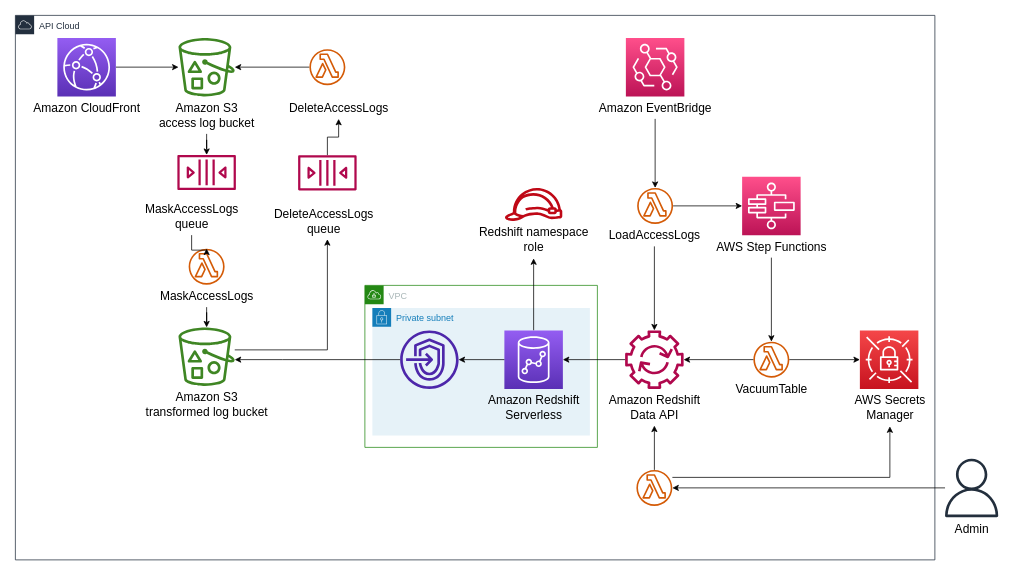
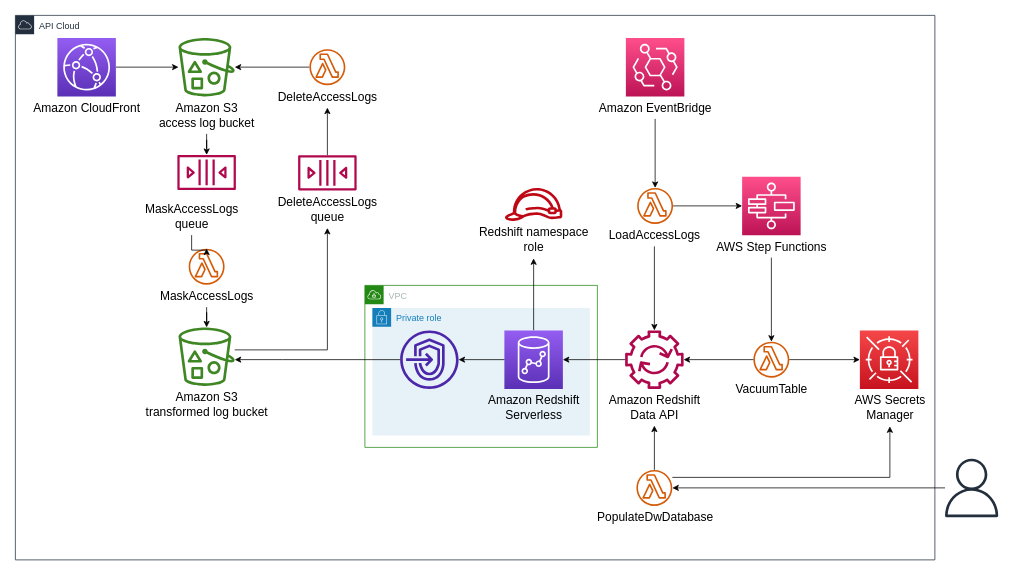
  <mxCell id="0" />
  <mxCell id="1" parent="0" />
  <mxCell id="2" value="VPC" style="points=[[0,0],[0.25,0],[0.5,0],[0.75,0],[1,0],[1,0.25],[1,0.5],[1,0.75],[1,1],[0.75,1],[0.5,1],[0.25,1],[0,1],[0,0.75],[0,0.5],[0,0.25]];outlineConnect=0;gradientColor=none;html=1;whiteSpace=wrap;fontSize=12;fontStyle=0;container=1;pointerEvents=0;collapsible=0;recursiveResize=0;shape=mxgraph.aws4.group;grIcon=mxgraph.aws4.group_vpc;strokeColor=#248814;fillColor=none;verticalAlign=top;align=left;spacingLeft=30;fontColor=#AAB7B8;dashed=0;" vertex="1" parent="1"><mxGeometry x="486" y="380" width="310" height="216" as="geometry" /></mxCell>
- <mxCell id="3" value="Private subnet" style="points=[[0,0],[0.25,0],[0.5,0],[0.75,0],[1,0],[1,0.25],[1,0.5],[1,0.75],[1,1],[0.75,1],[0.5,1],[0.25,1],[0,1],[0,0.75],[0,0.5],[0,0.25]];outlineConnect=0;gradientColor=none;html=1;whiteSpace=wrap;fontSize=12;fontStyle=0;container=1;pointerEvents=0;collapsible=0;recursiveResize=0;shape=mxgraph.aws4.group;grIcon=mxgraph.aws4.group_security_group;grStroke=0;strokeColor=#147EBA;fillColor=#E6F2F8;verticalAlign=top;align=left;spacingLeft=30;fontColor=#147EBA;dashed=0;" vertex="1" parent="2"><mxGeometry x="10" y="30" width="290" height="170" as="geometry" /></mxCell>
+ <mxCell id="3" value="Private role" style="points=[[0,0],[0.25,0],[0.5,0],[0.75,0],[1,0],[1,0.25],[1,0.5],[1,0.75],[1,1],[0.75,1],[0.5,1],[0.25,1],[0,1],[0,0.75],[0,0.5],[0,0.25]];outlineConnect=0;gradientColor=none;html=1;whiteSpace=wrap;fontSize=12;fontStyle=0;container=1;pointerEvents=0;collapsible=0;recursiveResize=0;shape=mxgraph.aws4.group;grIcon=mxgraph.aws4.group_security_group;grStroke=0;strokeColor=#147EBA;fillColor=#E6F2F8;verticalAlign=top;align=left;spacingLeft=30;fontColor=#147EBA;dashed=0;" vertex="1" parent="2"><mxGeometry x="10" y="30" width="290" height="170" as="geometry" /></mxCell>
  <mxCell id="4" value="" style="sketch=0;outlineConnect=0;fontColor=#232F3E;gradientColor=none;fillColor=#4D27AA;strokeColor=none;dashed=0;verticalLabelPosition=bottom;verticalAlign=top;align=center;html=1;fontSize=12;fontStyle=0;aspect=fixed;pointerEvents=1;shape=mxgraph.aws4.endpoints;" vertex="1" parent="3"><mxGeometry x="37" y="30" width="78" height="78" as="geometry" /></mxCell>
  <mxCell id="5" value="" style="sketch=0;outlineConnect=0;fontColor=#232F3E;gradientColor=none;fillColor=#3F8624;strokeColor=none;dashed=0;verticalLabelPosition=bottom;verticalAlign=top;align=center;html=1;fontSize=12;fontStyle=0;aspect=fixed;pointerEvents=1;shape=mxgraph.aws4.bucket_with_objects;" vertex="1" parent="1"><mxGeometry x="237.5" y="50" width="75" height="78" as="geometry" /></mxCell>
  <mxCell id="6" style="edgeStyle=orthogonalEdgeStyle;rounded=0;orthogonalLoop=1;jettySize=auto;html=1;" edge="1" parent="1" source="11" target="5"><mxGeometry relative="1" as="geometry" /></mxCell>
  <mxCell id="7" style="edgeStyle=orthogonalEdgeStyle;rounded=0;orthogonalLoop=1;jettySize=auto;html=1;" edge="1" parent="1" source="41" target="5"><mxGeometry relative="1" as="geometry"><mxPoint x="406" y="80" as="targetPoint" /><Array as="points"><mxPoint x="430" y="89" /></Array></mxGeometry></mxCell>
  <mxCell id="8" style="edgeStyle=orthogonalEdgeStyle;rounded=0;orthogonalLoop=1;jettySize=auto;html=1;" edge="1" parent="1" source="4" target="40"><mxGeometry relative="1" as="geometry"><mxPoint x="471" y="479" as="sourcePoint" /><Array as="points"><mxPoint x="376" y="479" /><mxPoint x="376" y="479" /></Array></mxGeometry></mxCell>
  <mxCell id="9" value="API Cloud" style="points=[[0,0],[0.25,0],[0.5,0],[0.75,0],[1,0],[1,0.25],[1,0.5],[1,0.75],[1,1],[0.75,1],[0.5,1],[0.25,1],[0,1],[0,0.75],[0,0.5],[0,0.25]];outlineConnect=0;gradientColor=none;html=1;whiteSpace=wrap;fontSize=12;fontStyle=0;container=1;pointerEvents=0;collapsible=0;recursiveResize=0;shape=mxgraph.aws4.group;grIcon=mxgraph.aws4.group_aws_cloud;strokeColor=#232F3E;fillColor=none;verticalAlign=top;align=left;spacingLeft=30;fontColor=#232F3E;dashed=0;" vertex="1" parent="1"><mxGeometry x="20" y="20" width="1226" height="726" as="geometry" /></mxCell>
  <mxCell id="10" value="Amazon CloudFront" style="text;html=1;resizable=0;autosize=1;align=center;verticalAlign=middle;points=[];fillColor=none;strokeColor=none;rounded=0;fontSize=16;" vertex="1" parent="9"><mxGeometry x="10" y="108" width="170" height="30" as="geometry" /></mxCell>
  <mxCell id="11" value="" style="sketch=0;points=[[0,0,0],[0.25,0,0],[0.5,0,0],[0.75,0,0],[1,0,0],[0,1,0],[0.25,1,0],[0.5,1,0],[0.75,1,0],[1,1,0],[0,0.25,0],[0,0.5,0],[0,0.75,0],[1,0.25,0],[1,0.5,0],[1,0.75,0]];outlineConnect=0;fontColor=#232F3E;gradientColor=#945DF2;gradientDirection=north;fillColor=#5A30B5;strokeColor=#ffffff;dashed=0;verticalLabelPosition=bottom;verticalAlign=top;align=center;html=1;fontSize=12;fontStyle=0;aspect=fixed;shape=mxgraph.aws4.resourceIcon;resIcon=mxgraph.aws4.cloudfront;" vertex="1" parent="9"><mxGeometry x="56" y="30" width="78" height="78" as="geometry" /></mxCell>
  <mxCell id="12" style="edgeStyle=orthogonalEdgeStyle;rounded=0;orthogonalLoop=1;jettySize=auto;html=1;" edge="1" parent="9" source="13" target="49"><mxGeometry relative="1" as="geometry" /></mxCell>
  <mxCell id="13" value="Amazon S3&lt;br&gt;access log bucket" style="text;html=1;resizable=0;autosize=1;align=center;verticalAlign=middle;points=[];fillColor=none;strokeColor=none;rounded=0;fontSize=16;" vertex="1" parent="9"><mxGeometry x="180" y="108" width="150" height="50" as="geometry" /></mxCell>
  <mxCell id="14" value="" style="sketch=0;outlineConnect=0;fontColor=#232F3E;gradientColor=none;fillColor=#B0084D;strokeColor=none;dashed=0;verticalLabelPosition=bottom;verticalAlign=top;align=center;html=1;fontSize=12;fontStyle=0;aspect=fixed;pointerEvents=1;shape=mxgraph.aws4.automation;" vertex="1" parent="9"><mxGeometry x="813" y="420" width="78" height="78" as="geometry" /></mxCell>
  <mxCell id="15" value="Amazon Redshift&lt;br&gt;Data&amp;nbsp;API" style="text;html=1;resizable=0;autosize=1;align=center;verticalAlign=middle;points=[];fillColor=none;strokeColor=none;rounded=0;fontSize=16;" vertex="1" parent="9"><mxGeometry x="777" y="497" width="150" height="50" as="geometry" /></mxCell>
  <mxCell id="16" value="" style="sketch=0;points=[[0,0,0],[0.25,0,0],[0.5,0,0],[0.75,0,0],[1,0,0],[0,1,0],[0.25,1,0],[0.5,1,0],[0.75,1,0],[1,1,0],[0,0.25,0],[0,0.5,0],[0,0.75,0],[1,0.25,0],[1,0.5,0],[1,0.75,0]];outlineConnect=0;fontColor=#232F3E;gradientColor=#FF4F8B;gradientDirection=north;fillColor=#BC1356;strokeColor=#ffffff;dashed=0;verticalLabelPosition=bottom;verticalAlign=top;align=center;html=1;fontSize=12;fontStyle=0;aspect=fixed;shape=mxgraph.aws4.resourceIcon;resIcon=mxgraph.aws4.eventbridge;" vertex="1" parent="9"><mxGeometry x="814" y="30" width="78" height="78" as="geometry" /></mxCell>
  <mxCell id="17" value="" style="sketch=0;outlineConnect=0;fontColor=#232F3E;gradientColor=none;fillColor=#D45B07;strokeColor=none;dashed=0;verticalLabelPosition=bottom;verticalAlign=top;align=center;html=1;fontSize=12;fontStyle=0;aspect=fixed;pointerEvents=1;shape=mxgraph.aws4.lambda_function;" vertex="1" parent="9"><mxGeometry x="829" y="230" width="48" height="48" as="geometry" /></mxCell>
  <mxCell id="18" value="LoadAccessLogs" style="text;html=1;resizable=0;autosize=1;align=center;verticalAlign=middle;points=[];fillColor=none;strokeColor=none;rounded=0;fontSize=16;" vertex="1" parent="9"><mxGeometry x="777" y="278" width="150" height="30" as="geometry" /></mxCell>
  <mxCell id="19" value="" style="edgeStyle=orthogonalEdgeStyle;rounded=0;orthogonalLoop=1;jettySize=auto;html=1;" edge="1" parent="9" source="20" target="17"><mxGeometry relative="1" as="geometry" /></mxCell>
  <mxCell id="20" value="Amazon EventBridge" style="text;html=1;resizable=0;autosize=1;align=center;verticalAlign=middle;points=[];fillColor=none;strokeColor=none;rounded=0;fontSize=16;" vertex="1" parent="9"><mxGeometry x="768" y="108" width="170" height="30" as="geometry" /></mxCell>
  <mxCell id="21" value="" style="sketch=0;points=[[0,0,0],[0.25,0,0],[0.5,0,0],[0.75,0,0],[1,0,0],[0,1,0],[0.25,1,0],[0.5,1,0],[0.75,1,0],[1,1,0],[0,0.25,0],[0,0.5,0],[0,0.75,0],[1,0.25,0],[1,0.5,0],[1,0.75,0]];outlineConnect=0;fontColor=#232F3E;gradientColor=#FF4F8B;gradientDirection=north;fillColor=#BC1356;strokeColor=#ffffff;dashed=0;verticalLabelPosition=bottom;verticalAlign=top;align=center;html=1;fontSize=12;fontStyle=0;aspect=fixed;shape=mxgraph.aws4.resourceIcon;resIcon=mxgraph.aws4.step_functions;" vertex="1" parent="9"><mxGeometry x="969" y="215" width="78" height="78" as="geometry" /></mxCell>
  <mxCell id="22" value="AWS Step Functions" style="text;html=1;resizable=0;autosize=1;align=center;verticalAlign=middle;points=[];fillColor=none;strokeColor=none;rounded=0;fontSize=16;" vertex="1" parent="9"><mxGeometry x="923" y="293" width="170" height="30" as="geometry" /></mxCell>
  <mxCell id="23" style="edgeStyle=orthogonalEdgeStyle;rounded=0;orthogonalLoop=1;jettySize=auto;html=1;entryX=0;entryY=0.5;entryDx=0;entryDy=0;entryPerimeter=0;" edge="1" parent="9" source="17" target="21"><mxGeometry relative="1" as="geometry" /></mxCell>
  <mxCell id="24" value="" style="sketch=0;outlineConnect=0;fontColor=#232F3E;gradientColor=none;fillColor=#D45B07;strokeColor=none;dashed=0;verticalLabelPosition=bottom;verticalAlign=top;align=center;html=1;fontSize=12;fontStyle=0;aspect=fixed;pointerEvents=1;shape=mxgraph.aws4.lambda_function;" vertex="1" parent="9"><mxGeometry x="984" y="435" width="48" height="48" as="geometry" /></mxCell>
  <mxCell id="25" value="VacuumTable" style="text;html=1;resizable=0;autosize=1;align=center;verticalAlign=middle;points=[];fillColor=none;strokeColor=none;rounded=0;fontSize=16;" vertex="1" parent="9"><mxGeometry x="948" y="483" width="120" height="30" as="geometry" /></mxCell>
  <mxCell id="26" style="edgeStyle=orthogonalEdgeStyle;rounded=0;orthogonalLoop=1;jettySize=auto;html=1;" edge="1" parent="9" source="24" target="14"><mxGeometry relative="1" as="geometry" /></mxCell>
  <mxCell id="27" style="edgeStyle=orthogonalEdgeStyle;rounded=0;orthogonalLoop=1;jettySize=auto;html=1;" edge="1" parent="9" source="22" target="24"><mxGeometry relative="1" as="geometry" /></mxCell>
  <mxCell id="28" style="edgeStyle=orthogonalEdgeStyle;rounded=0;orthogonalLoop=1;jettySize=auto;html=1;" edge="1" parent="9" source="18" target="14"><mxGeometry relative="1" as="geometry" /></mxCell>
  <mxCell id="29" style="edgeStyle=orthogonalEdgeStyle;rounded=0;orthogonalLoop=1;jettySize=auto;html=1;" edge="1" parent="9" source="30" target="15"><mxGeometry relative="1" as="geometry" /></mxCell>
  <mxCell id="30" value="" style="sketch=0;outlineConnect=0;fontColor=#232F3E;gradientColor=none;fillColor=#D45B07;strokeColor=none;dashed=0;verticalLabelPosition=bottom;verticalAlign=top;align=center;html=1;fontSize=12;fontStyle=0;aspect=fixed;pointerEvents=1;shape=mxgraph.aws4.lambda_function;" vertex="1" parent="9"><mxGeometry x="828" y="606" width="48" height="48" as="geometry" /></mxCell>
+ <mxCell id="31" value="PopulateDwDatabase" style="text;html=1;resizable=0;autosize=1;align=center;verticalAlign=middle;points=[];fillColor=none;strokeColor=none;rounded=0;fontSize=16;" vertex="1" parent="9"><mxGeometry x="763" y="654" width="180" height="30" as="geometry" /></mxCell>
  <mxCell id="32" value="Amazon Redshift&lt;br&gt;Serverless" style="text;html=1;resizable=0;autosize=1;align=center;verticalAlign=middle;points=[];fillColor=none;strokeColor=none;rounded=0;fontSize=16;" vertex="1" parent="9"><mxGeometry x="616" y="498" width="150" height="50" as="geometry" /></mxCell>
  <mxCell id="33" style="edgeStyle=orthogonalEdgeStyle;rounded=0;orthogonalLoop=1;jettySize=auto;html=1;" edge="1" parent="9" source="34" target="37"><mxGeometry relative="1" as="geometry" /></mxCell>
  <mxCell id="34" value="" style="sketch=0;points=[[0,0,0],[0.25,0,0],[0.5,0,0],[0.75,0,0],[1,0,0],[0,1,0],[0.25,1,0],[0.5,1,0],[0.75,1,0],[1,1,0],[0,0.25,0],[0,0.5,0],[0,0.75,0],[1,0.25,0],[1,0.5,0],[1,0.75,0]];outlineConnect=0;fontColor=#232F3E;gradientColor=#945DF2;gradientDirection=north;fillColor=#5A30B5;strokeColor=#ffffff;dashed=0;verticalLabelPosition=bottom;verticalAlign=top;align=center;html=1;fontSize=12;fontStyle=0;aspect=fixed;shape=mxgraph.aws4.resourceIcon;resIcon=mxgraph.aws4.redshift;" vertex="1" parent="9"><mxGeometry x="652" y="420" width="78" height="78" as="geometry" /></mxCell>
  <mxCell id="35" style="edgeStyle=orthogonalEdgeStyle;rounded=0;orthogonalLoop=1;jettySize=auto;html=1;entryX=1;entryY=0.5;entryDx=0;entryDy=0;entryPerimeter=0;" edge="1" parent="9" source="14" target="34"><mxGeometry relative="1" as="geometry"><mxPoint x="756" y="459" as="targetPoint" /></mxGeometry></mxCell>
  <mxCell id="36" value="" style="sketch=0;outlineConnect=0;fontColor=#232F3E;gradientColor=none;fillColor=#BF0816;strokeColor=none;dashed=0;verticalLabelPosition=bottom;verticalAlign=top;align=center;html=1;fontSize=12;fontStyle=0;aspect=fixed;pointerEvents=1;shape=mxgraph.aws4.role;" vertex="1" parent="9"><mxGeometry x="652" y="230" width="78" height="44" as="geometry" /></mxCell>
  <mxCell id="37" value="Redshift namespace&lt;br&gt;role" style="text;html=1;resizable=0;autosize=1;align=center;verticalAlign=middle;points=[];fillColor=none;strokeColor=none;rounded=0;fontSize=16;" vertex="1" parent="9"><mxGeometry x="606" y="274" width="170" height="50" as="geometry" /></mxCell>
  <mxCell id="38" value="Amazon S3&lt;br&gt;transformed log bucket" style="text;html=1;resizable=0;autosize=1;align=center;verticalAlign=middle;points=[];fillColor=none;strokeColor=none;rounded=0;fontSize=16;" vertex="1" parent="9"><mxGeometry x="160" y="494" width="190" height="50" as="geometry" /></mxCell>
  <mxCell id="39" style="edgeStyle=orthogonalEdgeStyle;rounded=0;orthogonalLoop=1;jettySize=auto;html=1;" edge="1" parent="9" source="40" target="43"><mxGeometry relative="1" as="geometry"><Array as="points"><mxPoint x="416" y="446" /></Array></mxGeometry></mxCell>
  <mxCell id="40" value="" style="sketch=0;outlineConnect=0;fontColor=#232F3E;gradientColor=none;fillColor=#3F8624;strokeColor=none;dashed=0;verticalLabelPosition=bottom;verticalAlign=top;align=center;html=1;fontSize=12;fontStyle=0;aspect=fixed;pointerEvents=1;shape=mxgraph.aws4.bucket_with_objects;" vertex="1" parent="9"><mxGeometry x="217.5" y="416" width="75" height="78" as="geometry" /></mxCell>
  <mxCell id="41" value="" style="sketch=0;outlineConnect=0;fontColor=#232F3E;gradientColor=none;fillColor=#D45B07;strokeColor=none;dashed=0;verticalLabelPosition=bottom;verticalAlign=top;align=center;html=1;fontSize=12;fontStyle=0;aspect=fixed;pointerEvents=1;shape=mxgraph.aws4.lambda_function;" vertex="1" parent="9"><mxGeometry x="392" y="45" width="48" height="48" as="geometry" /></mxCell>
- <mxCell id="42" value="DeleteAccessLogs" style="text;html=1;resizable=0;autosize=1;align=center;verticalAlign=middle;points=[];fillColor=none;strokeColor=none;rounded=0;fontSize=16;" vertex="1" parent="9"><mxGeometry x="351" y="108" width="160" height="30" as="geometry" /></mxCell>
- <mxCell id="43" value="DeleteAccessLogs&lt;br&gt;queue" style="text;html=1;resizable=0;autosize=1;align=center;verticalAlign=middle;points=[];fillColor=none;strokeColor=none;rounded=0;fontSize=16;" vertex="1" parent="9"><mxGeometry x="331" y="248.5" width="160" height="50" as="geometry" /></mxCell>
+ <mxCell id="42" value="DeleteAccessLogs" style="text;html=1;resizable=0;autosize=1;align=center;verticalAlign=middle;points=[];fillColor=none;strokeColor=none;rounded=0;fontSize=16;" vertex="1" parent="9"><mxGeometry x="336" y="93" width="160" height="30" as="geometry" /></mxCell>
+ <mxCell id="43" value="DeleteAccessLogs&lt;br&gt;queue" style="text;html=1;resizable=0;autosize=1;align=center;verticalAlign=middle;points=[];fillColor=none;strokeColor=none;rounded=0;fontSize=16;" vertex="1" parent="9"><mxGeometry x="336" y="233.5" width="160" height="50" as="geometry" /></mxCell>
  <mxCell id="44" value="MaskAccessLogs" style="text;html=1;resizable=0;autosize=1;align=center;verticalAlign=middle;points=[];fillColor=none;strokeColor=none;rounded=0;fontSize=16;" vertex="1" parent="9"><mxGeometry x="180" y="359" width="150" height="30" as="geometry" /></mxCell>
  <mxCell id="45" value="" style="sketch=0;outlineConnect=0;fontColor=#232F3E;gradientColor=none;fillColor=#D45B07;strokeColor=none;dashed=0;verticalLabelPosition=bottom;verticalAlign=top;align=center;html=1;fontSize=12;fontStyle=0;aspect=fixed;pointerEvents=1;shape=mxgraph.aws4.lambda_function;" vertex="1" parent="9"><mxGeometry x="231" y="311" width="48" height="48" as="geometry" /></mxCell>
  <mxCell id="46" value="" style="edgeStyle=orthogonalEdgeStyle;rounded=0;orthogonalLoop=1;jettySize=auto;html=1;" edge="1" parent="9" source="44" target="40"><mxGeometry relative="1" as="geometry" /></mxCell>
  <mxCell id="47" style="edgeStyle=orthogonalEdgeStyle;rounded=0;orthogonalLoop=1;jettySize=auto;html=1;" edge="1" parent="9" source="48" target="45"><mxGeometry relative="1" as="geometry" /></mxCell>
  <mxCell id="48" value="MaskAccessLogs&lt;br&gt;queue" style="text;html=1;resizable=0;autosize=1;align=center;verticalAlign=middle;points=[];fillColor=none;strokeColor=none;rounded=0;fontSize=16;" vertex="1" parent="9"><mxGeometry x="160" y="243" width="150" height="50" as="geometry" /></mxCell>
  <mxCell id="49" value="" style="sketch=0;outlineConnect=0;fontColor=#232F3E;gradientColor=none;fillColor=#B0084D;strokeColor=none;dashed=0;verticalLabelPosition=bottom;verticalAlign=top;align=center;html=1;fontSize=12;fontStyle=0;aspect=fixed;pointerEvents=1;shape=mxgraph.aws4.queue;" vertex="1" parent="9"><mxGeometry x="216" y="186" width="78" height="47" as="geometry" /></mxCell>
  <mxCell id="50" style="edgeStyle=orthogonalEdgeStyle;rounded=0;orthogonalLoop=1;jettySize=auto;html=1;" edge="1" parent="9" source="51" target="42"><mxGeometry relative="1" as="geometry" /></mxCell>
  <mxCell id="51" value="" style="sketch=0;outlineConnect=0;fontColor=#232F3E;gradientColor=none;fillColor=#B0084D;strokeColor=none;dashed=0;verticalLabelPosition=bottom;verticalAlign=top;align=center;html=1;fontSize=12;fontStyle=0;aspect=fixed;pointerEvents=1;shape=mxgraph.aws4.queue;" vertex="1" parent="9"><mxGeometry x="377" y="186.5" width="78" height="47" as="geometry" /></mxCell>
  <mxCell id="52" value="" style="sketch=0;points=[[0,0,0],[0.25,0,0],[0.5,0,0],[0.75,0,0],[1,0,0],[0,1,0],[0.25,1,0],[0.5,1,0],[0.75,1,0],[1,1,0],[0,0.25,0],[0,0.5,0],[0,0.75,0],[1,0.25,0],[1,0.5,0],[1,0.75,0]];outlineConnect=0;fontColor=#232F3E;gradientColor=#F54749;gradientDirection=north;fillColor=#C7131F;strokeColor=#ffffff;dashed=0;verticalLabelPosition=bottom;verticalAlign=top;align=center;html=1;fontSize=12;fontStyle=0;aspect=fixed;shape=mxgraph.aws4.resourceIcon;resIcon=mxgraph.aws4.secrets_manager;" vertex="1" parent="9"><mxGeometry x="1126" y="420" width="78" height="78" as="geometry" /></mxCell>
  <mxCell id="53" style="edgeStyle=orthogonalEdgeStyle;rounded=0;orthogonalLoop=1;jettySize=auto;html=1;entryX=0;entryY=0.5;entryDx=0;entryDy=0;entryPerimeter=0;" edge="1" parent="9" source="24" target="52"><mxGeometry relative="1" as="geometry" /></mxCell>
  <mxCell id="54" value="AWS Secrets&lt;br&gt;Manager" style="text;html=1;resizable=0;autosize=1;align=center;verticalAlign=middle;points=[];fillColor=none;strokeColor=none;rounded=0;fontSize=16;" vertex="1" parent="9"><mxGeometry x="1106" y="498" width="120" height="50" as="geometry" /></mxCell>
  <mxCell id="55" style="edgeStyle=orthogonalEdgeStyle;rounded=0;orthogonalLoop=1;jettySize=auto;html=1;" edge="1" parent="9" source="30" target="54"><mxGeometry relative="1" as="geometry"><Array as="points"><mxPoint x="1166" y="616" /></Array></mxGeometry></mxCell>
  <mxCell id="56" style="edgeStyle=orthogonalEdgeStyle;rounded=0;orthogonalLoop=1;jettySize=auto;html=1;" edge="1" parent="1" source="57" target="30"><mxGeometry relative="1" as="geometry" /></mxCell>
  <mxCell id="57" value="" style="sketch=0;outlineConnect=0;fontColor=#232F3E;gradientColor=none;fillColor=#232F3D;strokeColor=none;dashed=0;verticalLabelPosition=bottom;verticalAlign=top;align=center;html=1;fontSize=12;fontStyle=0;aspect=fixed;pointerEvents=1;shape=mxgraph.aws4.user;" vertex="1" parent="1"><mxGeometry x="1256" y="611" width="78" height="78" as="geometry" /></mxCell>
- <mxCell id="58" value="Admin" style="text;html=1;resizable=0;autosize=1;align=center;verticalAlign=middle;points=[];fillColor=none;strokeColor=none;rounded=0;fontSize=16;" vertex="1" parent="1"><mxGeometry x="1260" y="689" width="70" height="30" as="geometry" /></mxCell>
  <mxCell id="59" style="edgeStyle=orthogonalEdgeStyle;rounded=0;orthogonalLoop=1;jettySize=auto;html=1;" edge="1" parent="1" source="34" target="4"><mxGeometry relative="1" as="geometry" /></mxCell>
